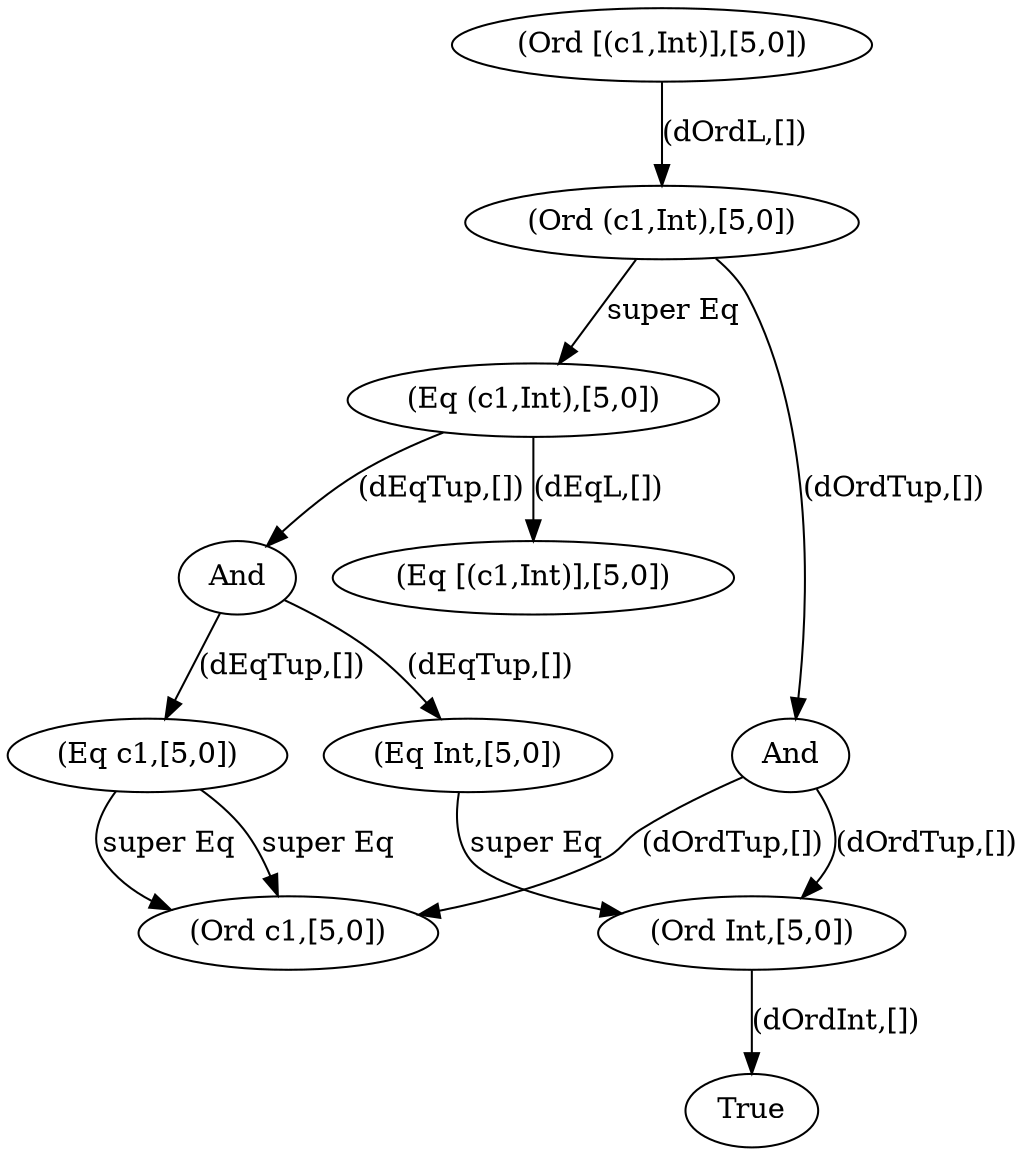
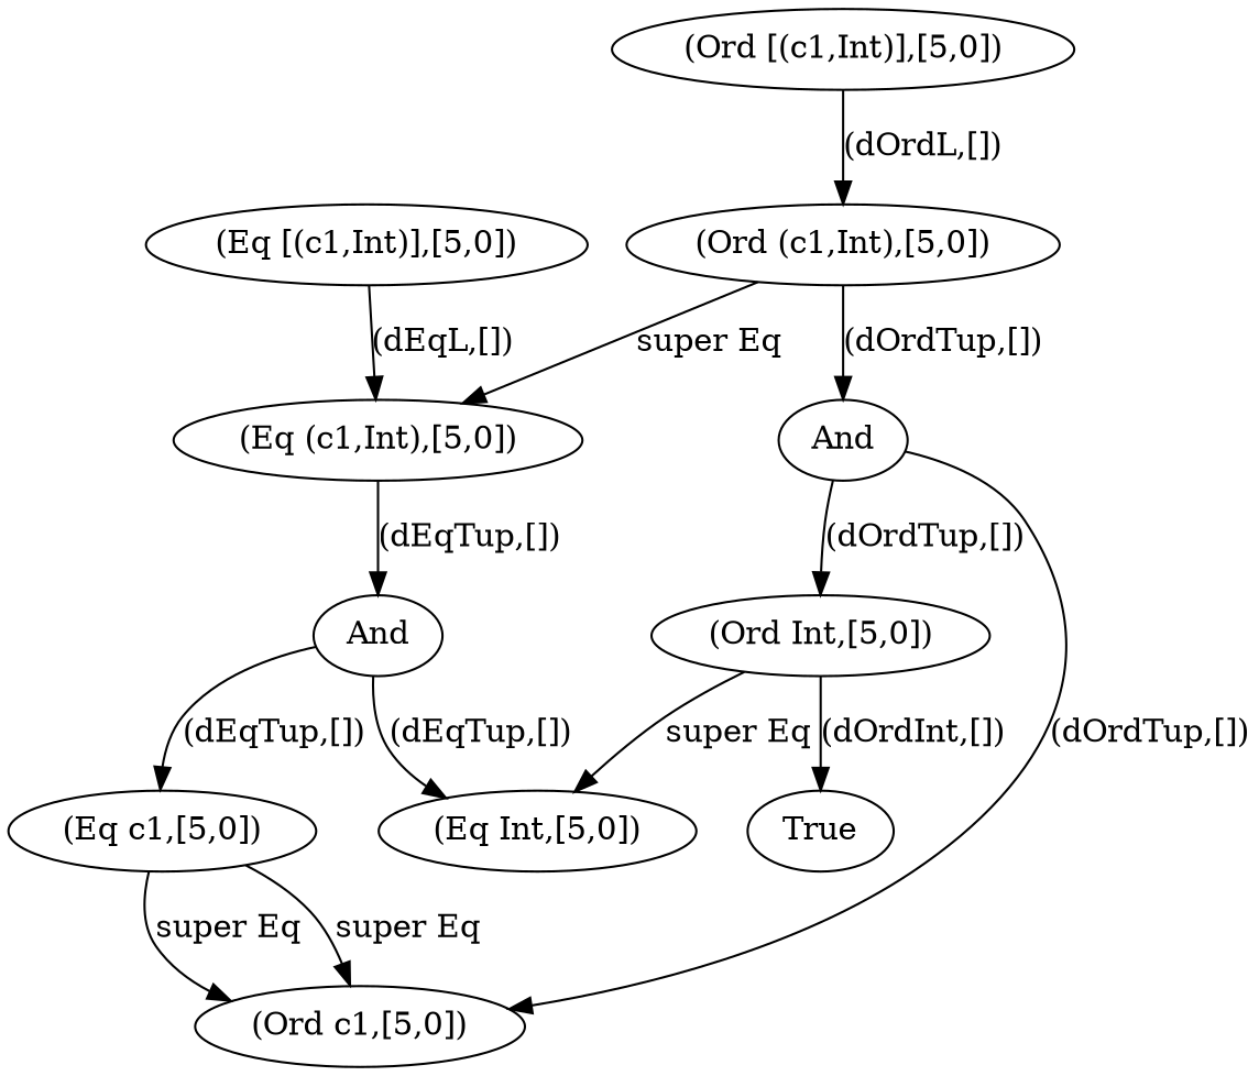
  digraph {
    n1 [label="(Ord c1,[5,0])"]
    n2 [label=True]
    n3 [label="(Eq c1,[5,0])"]
    n4 [label="(Eq [(c1,Int)],[5,0])"]
    n5 [label="(Eq (c1,Int),[5,0])"]
    n6 [label="(Ord [(c1,Int)],[5,0])"]
    n7 [label="(Ord (c1,Int),[5,0])"]
    n8 [label=And]
    n9 [label=And]
    n10 [label="(Eq Int,[5,0])"]
    n11 [label="(Ord Int,[5,0])"]
    n3 -> n1 [label="super Eq"]
    n3 -> n1 [label="super Eq"]
-   n5 -> n4 [label="(dEqL,[])"]
+   n4 -> n5 [label="(dEqL,[])"]
    n5 -> n8 [label="(dEqTup,[])"]
    n6 -> n7 [label="(dOrdL,[])"]
    n7 -> n5 [label="super Eq"]
    n7 -> n9 [label="(dOrdTup,[])"]
    n8 -> n3 [label="(dEqTup,[])"]
    n8 -> n10 [label="(dEqTup,[])"]
    n9 -> n1 [label="(dOrdTup,[])"]
    n9 -> n11 [label="(dOrdTup,[])"]
-   n10 -> n11 [label="super Eq"]
+   n11 -> n10 [label="super Eq"]
    n11 -> n2 [label="(dOrdInt,[])"]
  }
